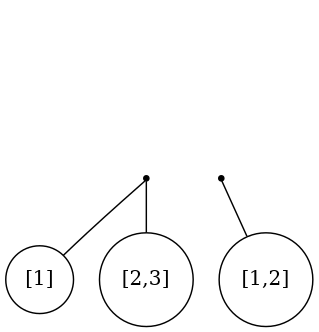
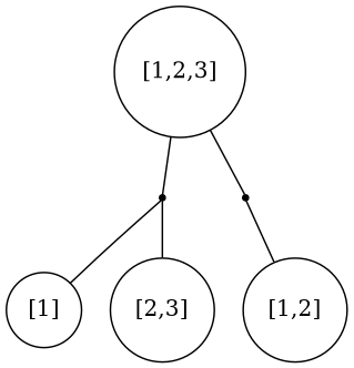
  graph {
    node [shape=circle]
    E1 [shape=point]
    n2 [label="[1]"]
    n3 [label="[2,3]"]
+   "[1,2,3]"
    E2 [shape=point]
    n6 [label="[1,2]"]
    E1 -- n2
    E1 -- n3
+   "[1,2,3]" -- E1
+   "[1,2,3]" -- E2
    E2 -- n6
  }
